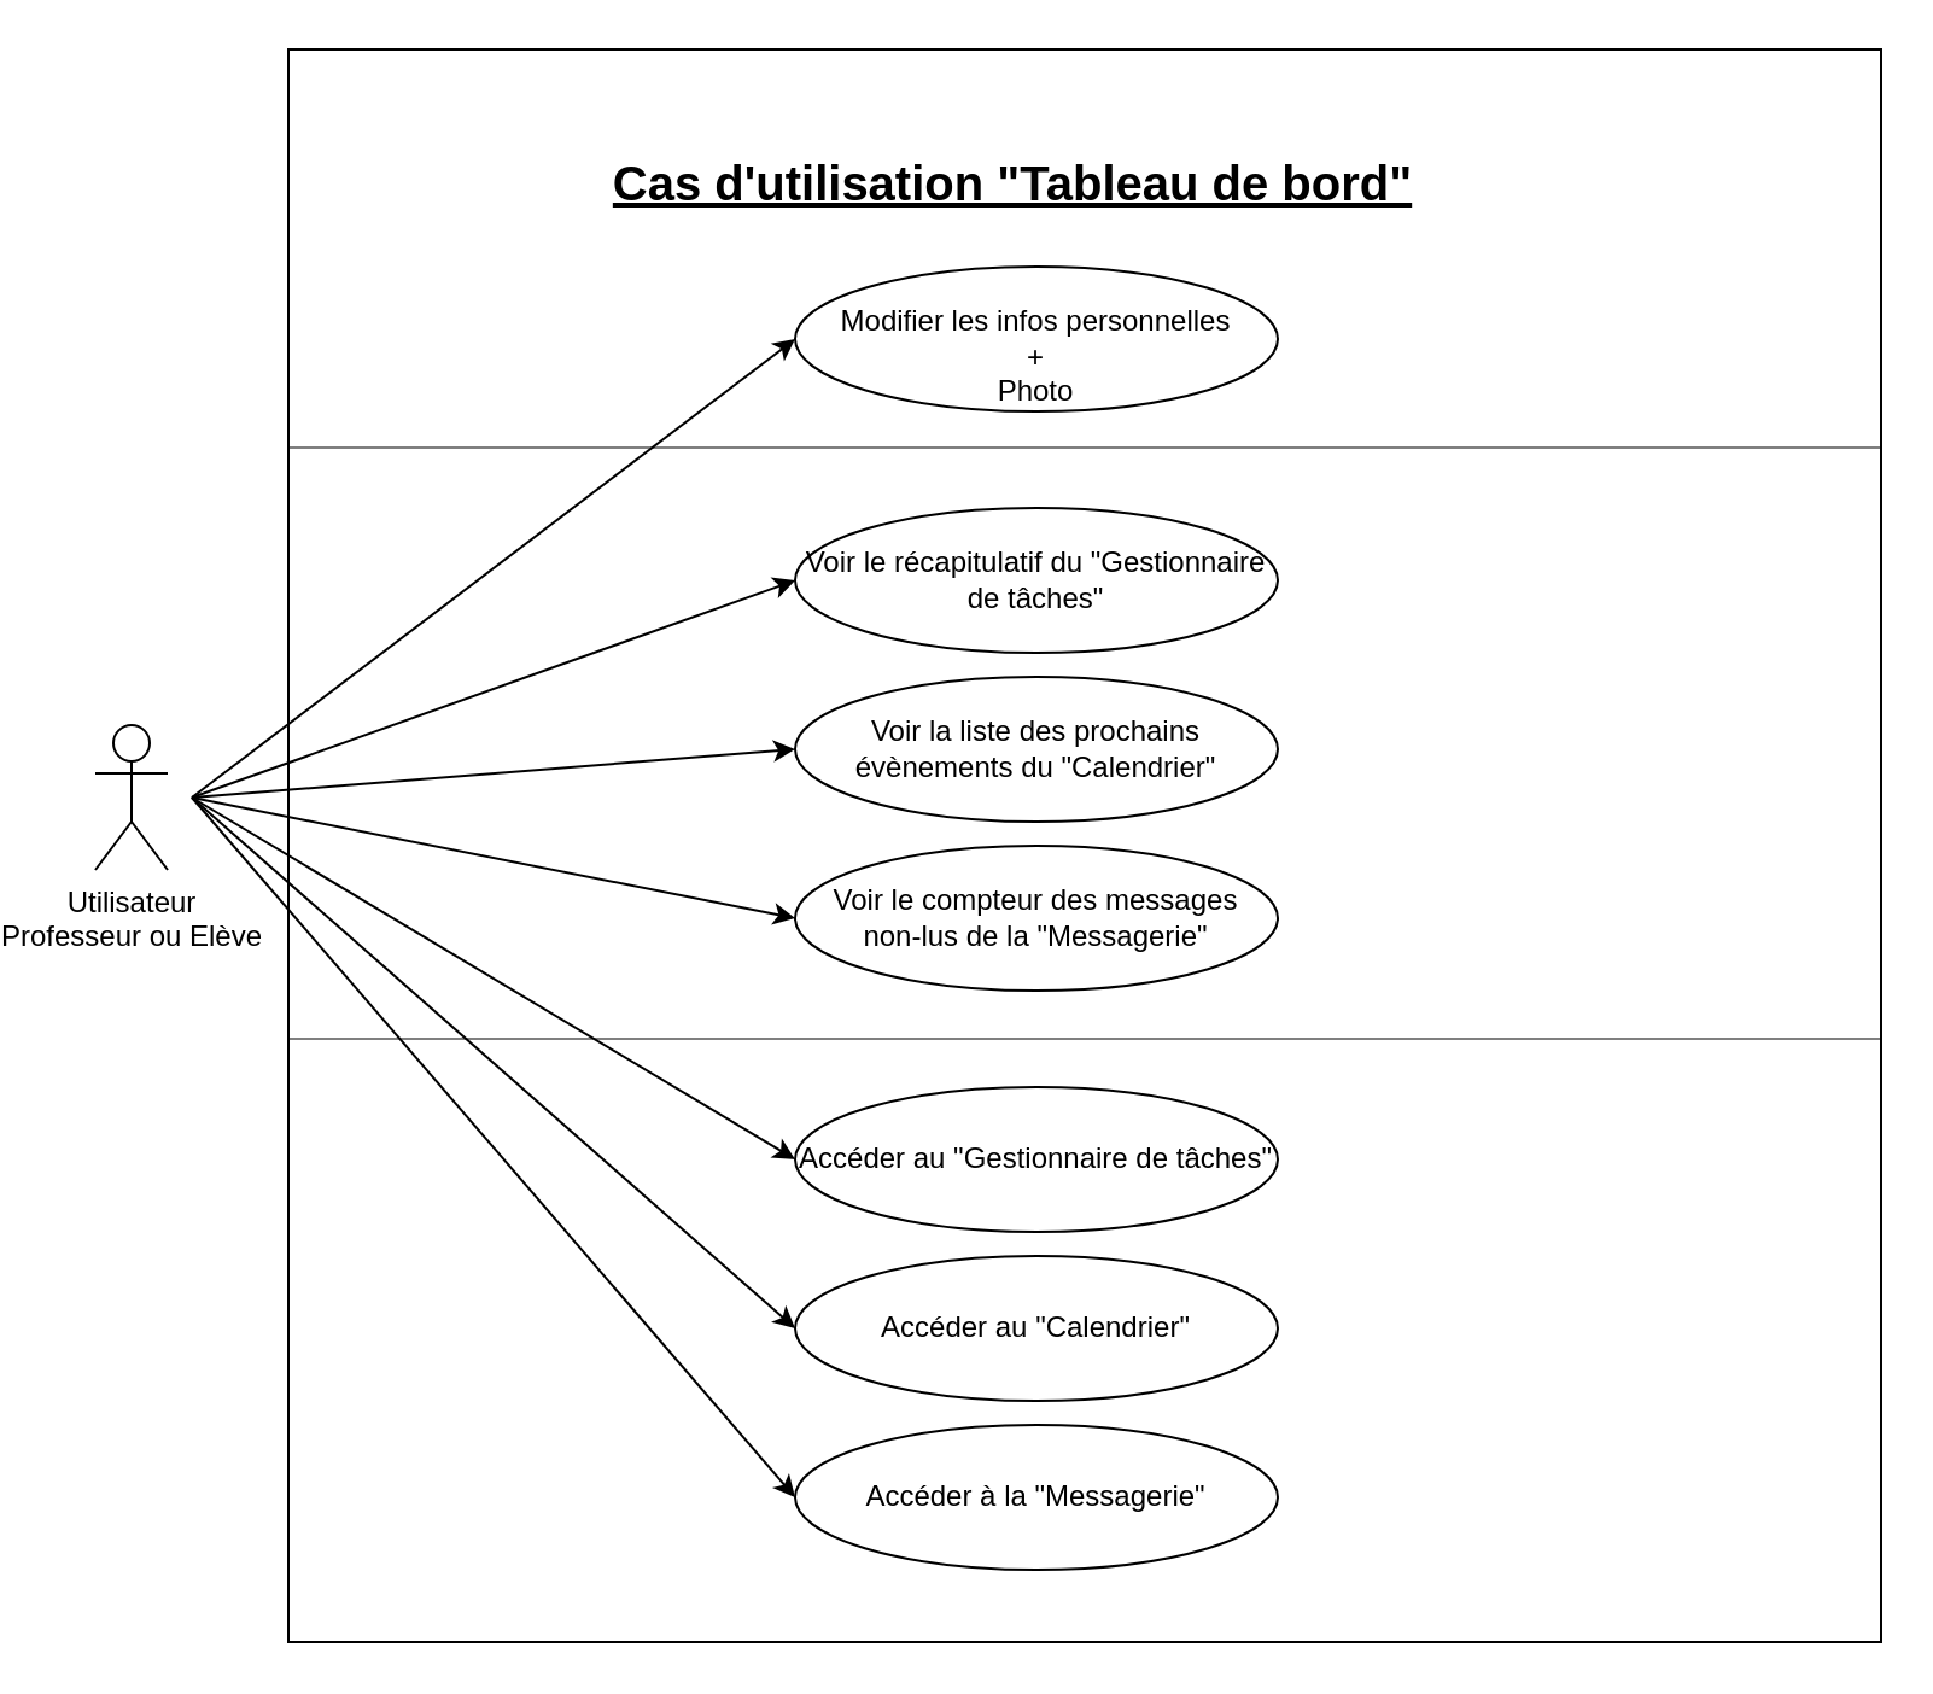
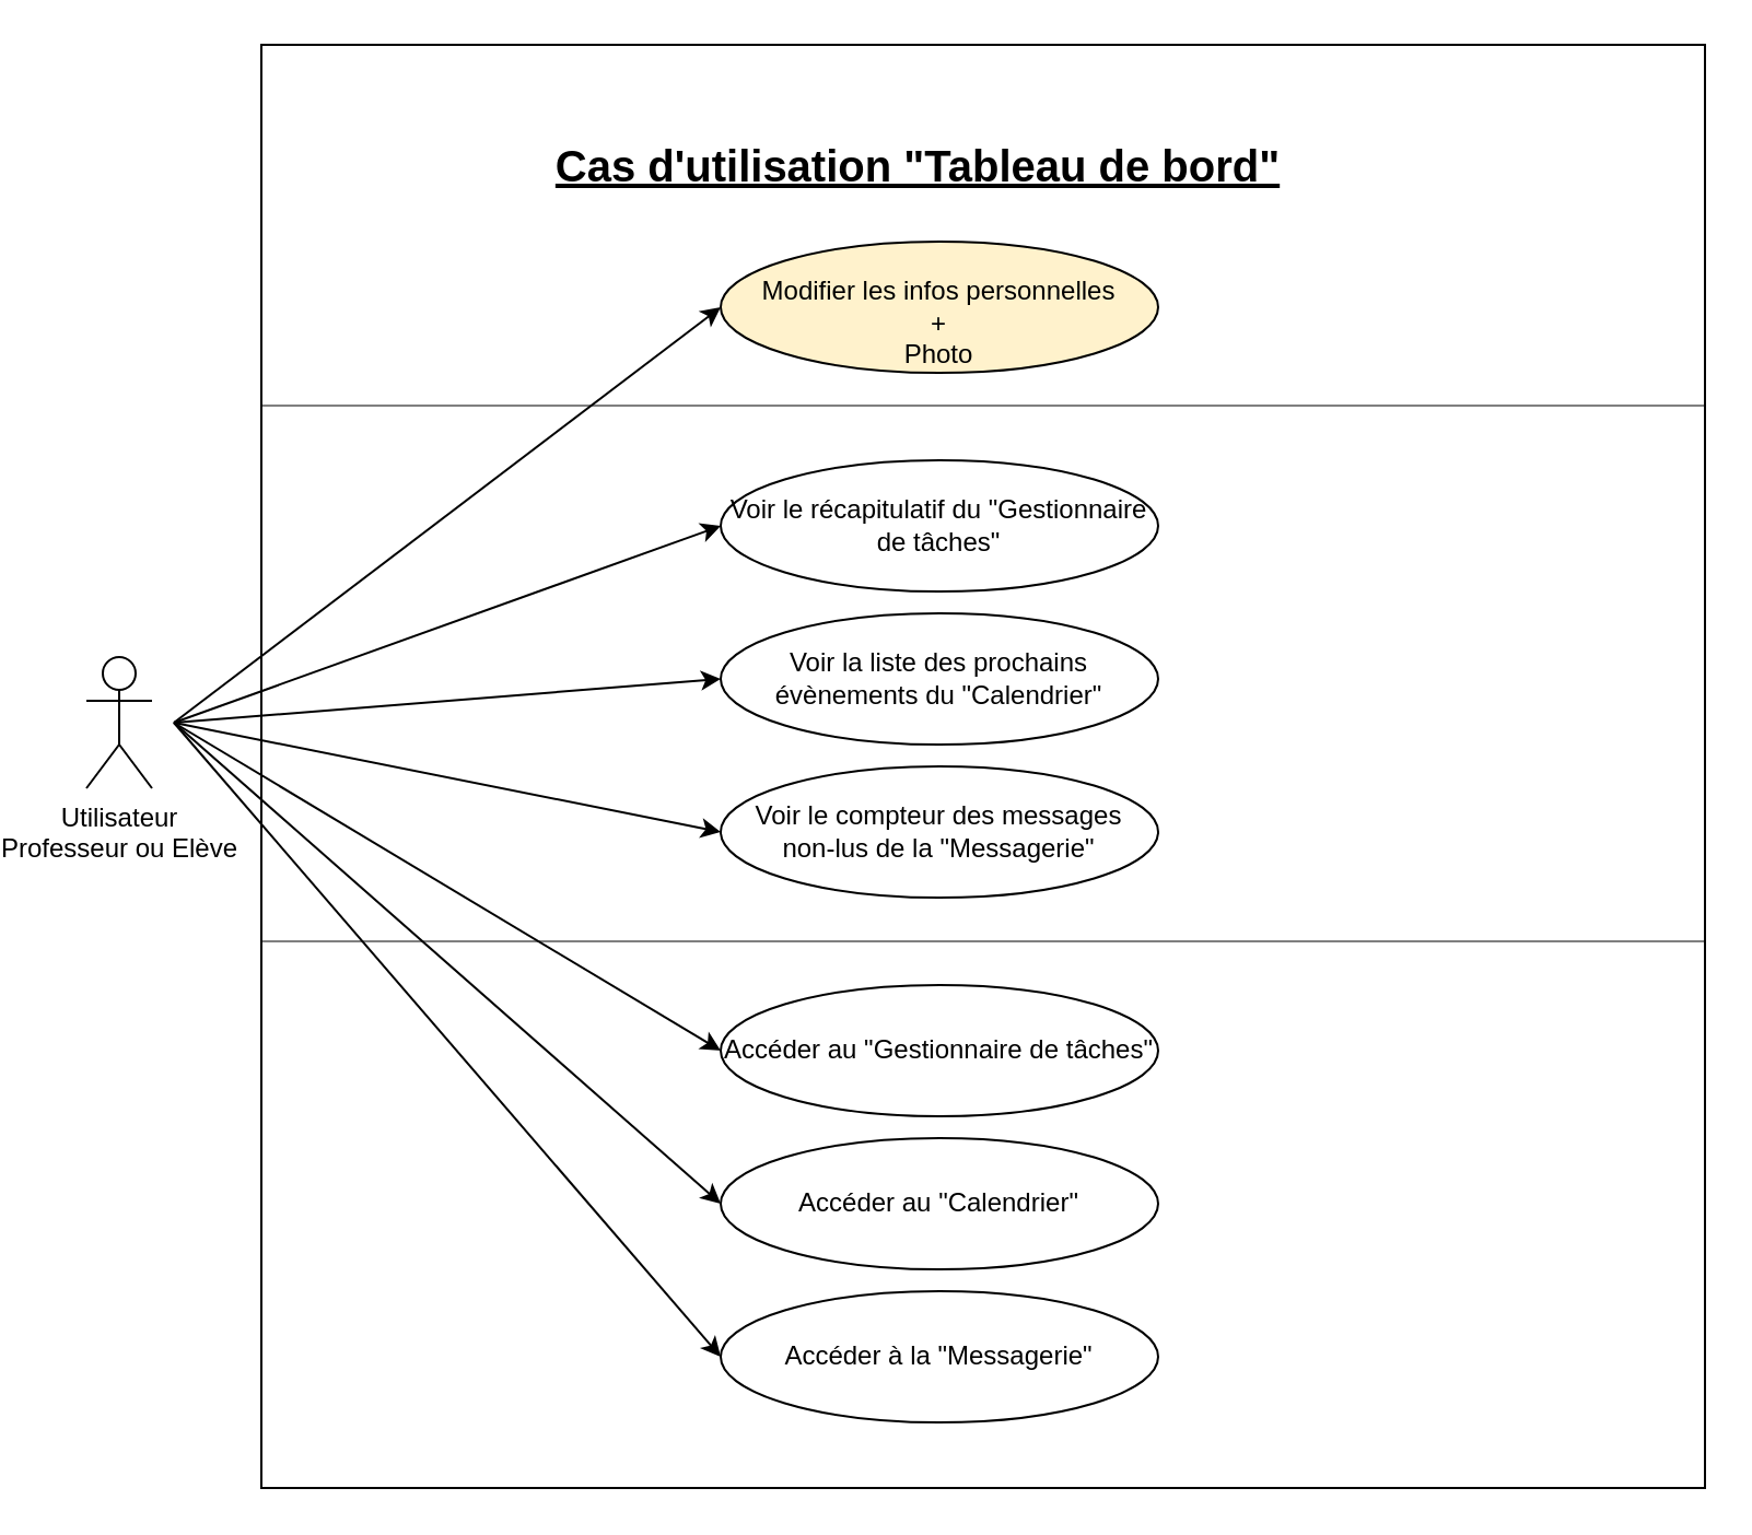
  <mxCell id="0" />
  <mxCell id="1" parent="0" />
  <mxCell id="2" value="" style="whiteSpace=wrap;html=1;aspect=fixed;fontSize=20;" parent="1" vertex="1"><mxGeometry x="100" width="660" height="660" as="geometry" y="20" /></mxCell>
  <mxCell id="3" value="Utilisateur&lt;br&gt;Professeur ou Elève" style="shape=umlActor;verticalLabelPosition=bottom;verticalAlign=top;html=1;outlineConnect=0;" parent="1" vertex="1"><mxGeometry x="20" y="300" width="30" height="60" as="geometry" /></mxCell>
- <mxCell id="4" value="&lt;br&gt;Modifier les infos personnelles&lt;br&gt;+&lt;br&gt;Photo" style="ellipse;whiteSpace=wrap;html=1;" parent="1" vertex="1"><mxGeometry x="310" y="110" width="200" height="60" as="geometry" /></mxCell>
+ <mxCell id="4" value="&lt;br&gt;Modifier les infos personnelles&lt;br&gt;+&lt;br&gt;Photo" style="ellipse;whiteSpace=wrap;html=1;fillColor=#fff2cc;" parent="1" vertex="1"><mxGeometry x="310" y="110" width="200" height="60" as="geometry" /></mxCell>
  <mxCell id="5" value="Voir la liste des prochains évènements du &quot;Calendrier&quot;" style="ellipse;whiteSpace=wrap;html=1;" parent="1" vertex="1"><mxGeometry x="310" y="280" width="200" height="60" as="geometry" /></mxCell>
  <mxCell id="6" value="Cas d'utilisation &quot;Tableau de bord&quot;" style="text;html=1;align=center;verticalAlign=middle;resizable=0;points=[];autosize=1;strokeColor=none;fontStyle=5;fontSize=20;" parent="1" vertex="1"><mxGeometry x="225" y="60" width="350" height="30" as="geometry" /></mxCell>
  <mxCell id="7" value="Voir le récapitulatif du &quot;Gestionnaire de tâches&quot;" style="ellipse;whiteSpace=wrap;html=1;" parent="1" vertex="1"><mxGeometry x="310" y="210" width="200" height="60" as="geometry" /></mxCell>
  <mxCell id="8" value="Voir le compteur des messages &lt;br&gt;non-lus de la &quot;Messagerie&quot;" style="ellipse;whiteSpace=wrap;html=1;" parent="1" vertex="1"><mxGeometry x="310" y="350" width="200" height="60" as="geometry" /></mxCell>
  <mxCell id="9" value="Accéder au &quot;Gestionnaire de tâches&quot;" style="ellipse;whiteSpace=wrap;html=1;" parent="1" vertex="1"><mxGeometry x="310" y="450" width="200" height="60" as="geometry" /></mxCell>
  <mxCell id="10" value="Accéder au &quot;Calendrier&quot;" style="ellipse;whiteSpace=wrap;html=1;" parent="1" vertex="1"><mxGeometry x="310" y="520" width="200" height="60" as="geometry" /></mxCell>
  <mxCell id="11" value="Accéder à la &quot;Messagerie&quot;" style="ellipse;whiteSpace=wrap;html=1;" parent="1" vertex="1"><mxGeometry x="310" y="590" width="200" height="60" as="geometry" /></mxCell>
  <mxCell id="12" value="" style="endArrow=none;html=1;opacity=50;entryX=1;entryY=0.25;entryDx=0;entryDy=0;exitX=0;exitY=0.25;exitDx=0;exitDy=0;" parent="1" source="2" target="2" edge="1"><mxGeometry width="50" height="50" relative="1" as="geometry"><mxPoint x="100" y="190" as="sourcePoint" /><mxPoint x="150" y="140" as="targetPoint" /></mxGeometry></mxCell>
  <mxCell id="13" value="" style="endArrow=none;html=1;opacity=50;entryX=1;entryY=0.25;entryDx=0;entryDy=0;exitX=0;exitY=0.25;exitDx=0;exitDy=0;" parent="1" edge="1"><mxGeometry width="50" height="50" relative="1" as="geometry"><mxPoint x="100" y="430" as="sourcePoint" /><mxPoint x="760" y="430" as="targetPoint" /></mxGeometry></mxCell>
  <mxCell id="14" value="" style="endArrow=classic;html=1;entryX=0;entryY=0.5;entryDx=0;entryDy=0;" edge="1" parent="1" target="4"><mxGeometry width="50" height="50" relative="1" as="geometry"><mxPoint x="60" y="330" as="sourcePoint" /><mxPoint x="110" y="280" as="targetPoint" /></mxGeometry></mxCell>
  <mxCell id="15" value="" style="endArrow=classic;html=1;entryX=0;entryY=0.5;entryDx=0;entryDy=0;" edge="1" parent="1" target="7"><mxGeometry width="50" height="50" relative="1" as="geometry"><mxPoint x="60" y="330" as="sourcePoint" /><mxPoint x="110" y="280" as="targetPoint" /></mxGeometry></mxCell>
  <mxCell id="16" value="" style="endArrow=classic;html=1;entryX=0;entryY=0.5;entryDx=0;entryDy=0;" edge="1" parent="1" target="5"><mxGeometry width="50" height="50" relative="1" as="geometry"><mxPoint x="60" y="330" as="sourcePoint" /><mxPoint x="110" y="280" as="targetPoint" /></mxGeometry></mxCell>
  <mxCell id="17" value="" style="endArrow=classic;html=1;entryX=0;entryY=0.5;entryDx=0;entryDy=0;" edge="1" parent="1" target="8"><mxGeometry width="50" height="50" relative="1" as="geometry"><mxPoint x="60" y="330" as="sourcePoint" /><mxPoint x="110" y="280" as="targetPoint" /></mxGeometry></mxCell>
  <mxCell id="18" value="" style="endArrow=classic;html=1;entryX=0;entryY=0.5;entryDx=0;entryDy=0;" edge="1" parent="1" target="9"><mxGeometry width="50" height="50" relative="1" as="geometry"><mxPoint x="60" y="330" as="sourcePoint" /><mxPoint x="110" y="280" as="targetPoint" /></mxGeometry></mxCell>
  <mxCell id="19" value="" style="endArrow=classic;html=1;entryX=0;entryY=0.5;entryDx=0;entryDy=0;" edge="1" parent="1" target="10"><mxGeometry width="50" height="50" relative="1" as="geometry"><mxPoint x="60" y="330" as="sourcePoint" /><mxPoint x="110" y="280" as="targetPoint" /></mxGeometry></mxCell>
  <mxCell id="20" value="" style="endArrow=classic;html=1;entryX=0;entryY=0.5;entryDx=0;entryDy=0;" edge="1" parent="1" target="11"><mxGeometry width="50" height="50" relative="1" as="geometry"><mxPoint x="60" y="330" as="sourcePoint" /><mxPoint x="110" y="280" as="targetPoint" /></mxGeometry></mxCell>
